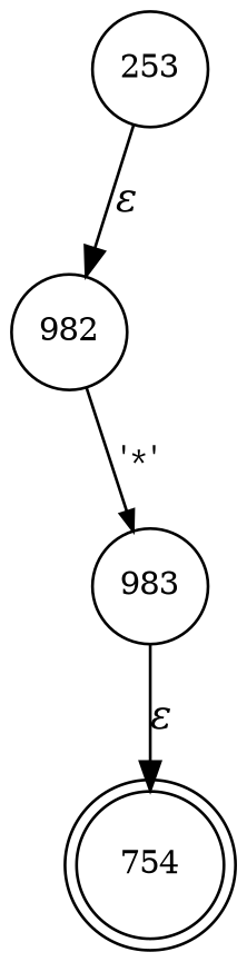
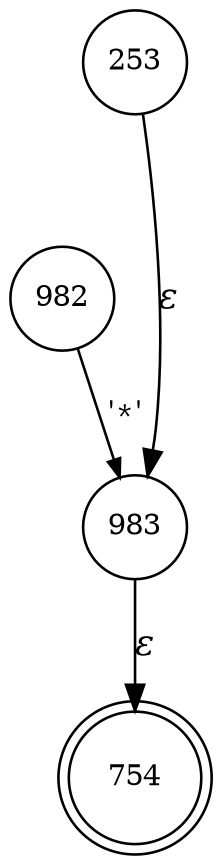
  digraph {
    rankdir=TB
    node [fixedsize=true fontsize=11 shape=circle peripheries=1]
    edge [fontname="Times-Italic"]
    n1 [label=754 shape=doublecircle width=.6 peripheries=""]
    n2 [label=982 width=.55]
    n3 [label=983 width=.55]
    n4 [label=253 width=.55]
    n2 -> n3 [arrowhead=normal arrowsize=.7 fontname=Courier fontsize=11 label="'*'"]
    n3 -> n1 [label="&epsilon;"]
-   n4 -> n2 [label="&epsilon;"]
+   n4 -> n3 [label="&epsilon;"]
  }
